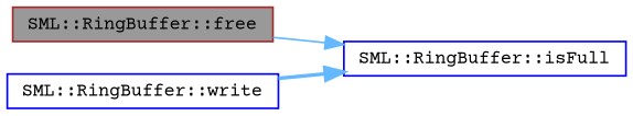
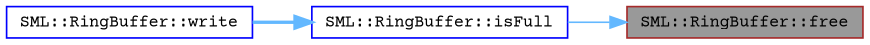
  digraph {
    fontname="Courier Prime"
    rankdir=RL
    node [color=blue fillcolor=white fontname="Courier Prime" fontsize=10 shape=box style=filled]
    edge [color=steelblue1 dir=back fontname="Courier Prime" fontsize=10 labelfontname=Helvetica labelfontsize=10]
    n1 [color=brown fillcolor=grey60 fontcolor=black height=0.2 label="SML::RingBuffer::free" width=0.4]
    n2 [height=0.2 label="SML::RingBuffer::isFull" width=0.4]
    n3 [height=0.2 label="SML::RingBuffer::write" width=0.4]
-   n2 -> n1 [style=solid]
+   n1 -> n2 [style=solid]
    n2 -> n3 [style=bold]
  }
